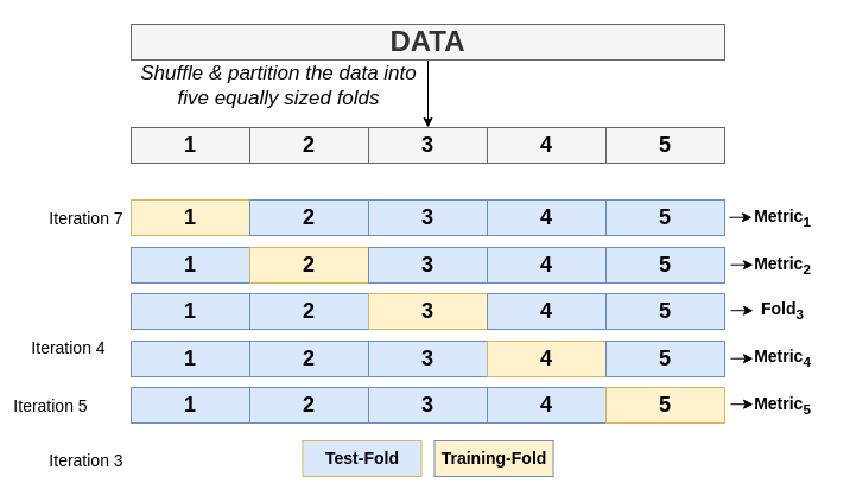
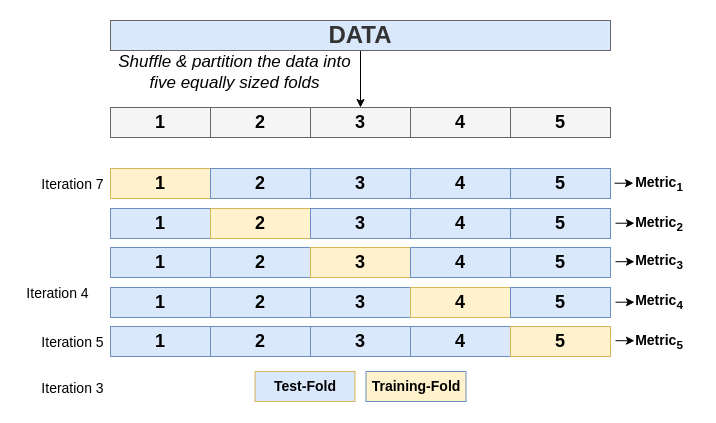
  <mxCell id="0" />
  <mxCell id="1" parent="0" />
  <mxCell id="2" value="" style="rounded=0;whiteSpace=wrap;html=1;fillColor=#f5f5f5;strokeColor=#666666;fontColor=#333333;" vertex="1" parent="1"><mxGeometry x="110" y="107" width="100" height="30" as="geometry" /></mxCell>
  <mxCell id="3" value="" style="edgeStyle=orthogonalEdgeStyle;rounded=0;orthogonalLoop=1;jettySize=auto;html=1;entryX=0.5;entryY=0;entryDx=0;entryDy=0;" edge="1" parent="1" source="4" target="7"><mxGeometry relative="1" as="geometry"><mxPoint x="360" y="98" as="targetPoint" /></mxGeometry></mxCell>
- <mxCell id="4" value="&lt;font&gt;&lt;b style=&quot;font-size: 24px&quot;&gt;DATA&lt;/b&gt;&lt;br&gt;&lt;/font&gt;" style="rounded=0;whiteSpace=wrap;html=1;fillColor=#f5f5f5;strokeColor=#666666;fontColor=#333333;" vertex="1" parent="1"><mxGeometry x="110" y="20" width="500" height="30" as="geometry" /></mxCell>
+ <mxCell id="4" value="&lt;font&gt;&lt;b style=&quot;font-size: 24px&quot;&gt;DATA&lt;/b&gt;&lt;br&gt;&lt;/font&gt;" style="rounded=0;whiteSpace=wrap;html=1;fillColor=#dae8fc;strokeColor=#666666;fontColor=#333333;" vertex="1" parent="1"><mxGeometry x="110" y="20" width="500" height="30" as="geometry" /></mxCell>
  <mxCell id="5" value="&lt;font style=&quot;font-size: 18px&quot;&gt;&lt;b&gt;1&lt;/b&gt;&lt;/font&gt;" style="text;html=1;strokeColor=none;fillColor=none;align=center;verticalAlign=middle;whiteSpace=wrap;rounded=0;" vertex="1" parent="1"><mxGeometry x="140" y="112" width="40" height="20" as="geometry" /></mxCell>
  <mxCell id="6" value="" style="rounded=0;whiteSpace=wrap;html=1;fillColor=#f5f5f5;strokeColor=#666666;fontColor=#333333;" vertex="1" parent="1"><mxGeometry x="210" y="107" width="100" height="30" as="geometry" /></mxCell>
  <mxCell id="7" value="" style="rounded=0;whiteSpace=wrap;html=1;fillColor=#f5f5f5;strokeColor=#666666;fontColor=#333333;" vertex="1" parent="1"><mxGeometry x="310" y="107" width="100" height="30" as="geometry" /></mxCell>
  <mxCell id="8" value="" style="rounded=0;whiteSpace=wrap;html=1;fillColor=#f5f5f5;strokeColor=#666666;fontColor=#333333;" vertex="1" parent="1"><mxGeometry x="410" y="107" width="100" height="30" as="geometry" /></mxCell>
  <mxCell id="9" value="" style="rounded=0;whiteSpace=wrap;html=1;fillColor=#f5f5f5;strokeColor=#666666;fontColor=#333333;" vertex="1" parent="1"><mxGeometry x="510" y="107" width="100" height="30" as="geometry" /></mxCell>
  <mxCell id="10" value="&lt;span style=&quot;font-size: 18px&quot;&gt;&lt;b&gt;2&lt;/b&gt;&lt;/span&gt;" style="text;html=1;strokeColor=none;fillColor=none;align=center;verticalAlign=middle;whiteSpace=wrap;rounded=0;" vertex="1" parent="1"><mxGeometry x="240" y="112" width="40" height="20" as="geometry" /></mxCell>
  <mxCell id="11" value="&lt;span style=&quot;font-size: 18px&quot;&gt;&lt;b&gt;3&lt;/b&gt;&lt;/span&gt;" style="text;html=1;strokeColor=none;fillColor=none;align=center;verticalAlign=middle;whiteSpace=wrap;rounded=0;" vertex="1" parent="1"><mxGeometry x="340" y="112" width="40" height="20" as="geometry" /></mxCell>
  <mxCell id="12" value="&lt;span style=&quot;font-size: 18px&quot;&gt;&lt;b&gt;4&lt;/b&gt;&lt;/span&gt;" style="text;html=1;strokeColor=none;fillColor=none;align=center;verticalAlign=middle;whiteSpace=wrap;rounded=0;" vertex="1" parent="1"><mxGeometry x="440" y="112" width="40" height="20" as="geometry" /></mxCell>
  <mxCell id="13" value="&lt;span style=&quot;font-size: 18px&quot;&gt;&lt;b&gt;5&lt;/b&gt;&lt;/span&gt;" style="text;html=1;strokeColor=none;fillColor=none;align=center;verticalAlign=middle;whiteSpace=wrap;rounded=0;" vertex="1" parent="1"><mxGeometry x="540" y="112" width="40" height="20" as="geometry" /></mxCell>
  <mxCell id="14" value="" style="rounded=0;whiteSpace=wrap;html=1;fillColor=#fff2cc;strokeColor=#d6b656;" vertex="1" parent="1"><mxGeometry x="110" y="168" width="100" height="30" as="geometry" /></mxCell>
  <mxCell id="15" value="&lt;font style=&quot;font-size: 18px&quot;&gt;&lt;b&gt;1&lt;/b&gt;&lt;/font&gt;" style="text;html=1;strokeColor=none;fillColor=none;align=center;verticalAlign=middle;whiteSpace=wrap;rounded=0;" vertex="1" parent="1"><mxGeometry x="140" y="173" width="40" height="20" as="geometry" /></mxCell>
  <mxCell id="16" value="" style="rounded=0;whiteSpace=wrap;html=1;fillColor=#dae8fc;strokeColor=#6c8ebf;" vertex="1" parent="1"><mxGeometry x="210" y="168" width="100" height="30" as="geometry" /></mxCell>
  <mxCell id="17" value="" style="rounded=0;whiteSpace=wrap;html=1;fillColor=#dae8fc;strokeColor=#6c8ebf;" vertex="1" parent="1"><mxGeometry x="310" y="168" width="100" height="30" as="geometry" /></mxCell>
  <mxCell id="18" value="" style="rounded=0;whiteSpace=wrap;html=1;fillColor=#dae8fc;strokeColor=#6c8ebf;" vertex="1" parent="1"><mxGeometry x="410" y="168" width="100" height="30" as="geometry" /></mxCell>
  <mxCell id="19" value="" style="rounded=0;whiteSpace=wrap;html=1;fillColor=#dae8fc;strokeColor=#6c8ebf;" vertex="1" parent="1"><mxGeometry x="510" y="168" width="100" height="30" as="geometry" /></mxCell>
  <mxCell id="20" value="&lt;span style=&quot;font-size: 18px&quot;&gt;&lt;b&gt;2&lt;/b&gt;&lt;/span&gt;" style="text;html=1;strokeColor=none;fillColor=none;align=center;verticalAlign=middle;whiteSpace=wrap;rounded=0;" vertex="1" parent="1"><mxGeometry x="240" y="173" width="40" height="20" as="geometry" /></mxCell>
  <mxCell id="21" value="&lt;span style=&quot;font-size: 18px&quot;&gt;&lt;b&gt;3&lt;/b&gt;&lt;/span&gt;" style="text;html=1;strokeColor=none;fillColor=none;align=center;verticalAlign=middle;whiteSpace=wrap;rounded=0;" vertex="1" parent="1"><mxGeometry x="340" y="173" width="40" height="20" as="geometry" /></mxCell>
  <mxCell id="22" value="&lt;span style=&quot;font-size: 18px&quot;&gt;&lt;b&gt;4&lt;/b&gt;&lt;/span&gt;" style="text;html=1;strokeColor=none;fillColor=none;align=center;verticalAlign=middle;whiteSpace=wrap;rounded=0;" vertex="1" parent="1"><mxGeometry x="440" y="173" width="40" height="20" as="geometry" /></mxCell>
  <mxCell id="23" value="&lt;span style=&quot;font-size: 18px&quot;&gt;&lt;b&gt;5&lt;/b&gt;&lt;/span&gt;" style="text;html=1;strokeColor=none;fillColor=none;align=center;verticalAlign=middle;whiteSpace=wrap;rounded=0;" vertex="1" parent="1"><mxGeometry x="540" y="173" width="40" height="20" as="geometry" /></mxCell>
  <mxCell id="24" value="" style="rounded=0;whiteSpace=wrap;html=1;fillColor=#dae8fc;strokeColor=#6c8ebf;" vertex="1" parent="1"><mxGeometry x="110" y="208" width="100" height="30" as="geometry" /></mxCell>
  <mxCell id="25" value="&lt;font style=&quot;font-size: 18px&quot;&gt;&lt;b&gt;1&lt;/b&gt;&lt;/font&gt;" style="text;html=1;strokeColor=none;fillColor=none;align=center;verticalAlign=middle;whiteSpace=wrap;rounded=0;" vertex="1" parent="1"><mxGeometry x="140" y="213" width="40" height="20" as="geometry" /></mxCell>
  <mxCell id="26" value="" style="rounded=0;whiteSpace=wrap;html=1;fillColor=#fff2cc;strokeColor=#d6b656;" vertex="1" parent="1"><mxGeometry x="210" y="208" width="100" height="30" as="geometry" /></mxCell>
  <mxCell id="27" value="" style="rounded=0;whiteSpace=wrap;html=1;fillColor=#dae8fc;strokeColor=#6c8ebf;" vertex="1" parent="1"><mxGeometry x="310" y="208" width="100" height="30" as="geometry" /></mxCell>
  <mxCell id="28" value="" style="rounded=0;whiteSpace=wrap;html=1;fillColor=#dae8fc;strokeColor=#6c8ebf;" vertex="1" parent="1"><mxGeometry x="410" y="208" width="100" height="30" as="geometry" /></mxCell>
  <mxCell id="29" value="" style="rounded=0;whiteSpace=wrap;html=1;fillColor=#dae8fc;strokeColor=#6c8ebf;" vertex="1" parent="1"><mxGeometry x="510" y="208" width="100" height="30" as="geometry" /></mxCell>
  <mxCell id="30" value="&lt;span style=&quot;font-size: 18px&quot;&gt;&lt;b&gt;2&lt;/b&gt;&lt;/span&gt;" style="text;html=1;strokeColor=none;fillColor=none;align=center;verticalAlign=middle;whiteSpace=wrap;rounded=0;" vertex="1" parent="1"><mxGeometry x="240" y="213" width="40" height="20" as="geometry" /></mxCell>
  <mxCell id="31" value="&lt;span style=&quot;font-size: 18px&quot;&gt;&lt;b&gt;3&lt;/b&gt;&lt;/span&gt;" style="text;html=1;strokeColor=none;fillColor=none;align=center;verticalAlign=middle;whiteSpace=wrap;rounded=0;" vertex="1" parent="1"><mxGeometry x="340" y="213" width="40" height="20" as="geometry" /></mxCell>
  <mxCell id="32" value="&lt;span style=&quot;font-size: 18px&quot;&gt;&lt;b&gt;4&lt;/b&gt;&lt;/span&gt;" style="text;html=1;strokeColor=none;fillColor=none;align=center;verticalAlign=middle;whiteSpace=wrap;rounded=0;" vertex="1" parent="1"><mxGeometry x="440" y="213" width="40" height="20" as="geometry" /></mxCell>
  <mxCell id="33" value="&lt;span style=&quot;font-size: 18px&quot;&gt;&lt;b&gt;5&lt;/b&gt;&lt;/span&gt;" style="text;html=1;strokeColor=none;fillColor=none;align=center;verticalAlign=middle;whiteSpace=wrap;rounded=0;" vertex="1" parent="1"><mxGeometry x="540" y="213" width="40" height="20" as="geometry" /></mxCell>
  <mxCell id="34" value="" style="rounded=0;whiteSpace=wrap;html=1;fillColor=#dae8fc;strokeColor=#6c8ebf;" vertex="1" parent="1"><mxGeometry x="110" y="247" width="100" height="30" as="geometry" /></mxCell>
  <mxCell id="35" value="&lt;font style=&quot;font-size: 18px&quot;&gt;&lt;b&gt;1&lt;/b&gt;&lt;/font&gt;" style="text;html=1;strokeColor=none;fillColor=none;align=center;verticalAlign=middle;whiteSpace=wrap;rounded=0;" vertex="1" parent="1"><mxGeometry x="140" y="252" width="40" height="20" as="geometry" /></mxCell>
  <mxCell id="36" value="" style="rounded=0;whiteSpace=wrap;html=1;fillColor=#dae8fc;strokeColor=#6c8ebf;" vertex="1" parent="1"><mxGeometry x="210" y="247" width="100" height="30" as="geometry" /></mxCell>
  <mxCell id="37" value="" style="rounded=0;whiteSpace=wrap;html=1;fillColor=#fff2cc;strokeColor=#d6b656;" vertex="1" parent="1"><mxGeometry x="310" y="247" width="100" height="30" as="geometry" /></mxCell>
  <mxCell id="38" value="" style="rounded=0;whiteSpace=wrap;html=1;fillColor=#dae8fc;strokeColor=#6c8ebf;" vertex="1" parent="1"><mxGeometry x="410" y="247" width="100" height="30" as="geometry" /></mxCell>
  <mxCell id="39" value="" style="rounded=0;whiteSpace=wrap;html=1;fillColor=#dae8fc;strokeColor=#6c8ebf;" vertex="1" parent="1"><mxGeometry x="510" y="247" width="100" height="30" as="geometry" /></mxCell>
  <mxCell id="40" value="&lt;span style=&quot;font-size: 18px&quot;&gt;&lt;b&gt;2&lt;/b&gt;&lt;/span&gt;" style="text;html=1;strokeColor=none;fillColor=none;align=center;verticalAlign=middle;whiteSpace=wrap;rounded=0;" vertex="1" parent="1"><mxGeometry x="240" y="252" width="40" height="20" as="geometry" /></mxCell>
  <mxCell id="41" value="&lt;span style=&quot;font-size: 18px&quot;&gt;&lt;b&gt;3&lt;/b&gt;&lt;/span&gt;" style="text;html=1;strokeColor=none;fillColor=none;align=center;verticalAlign=middle;whiteSpace=wrap;rounded=0;" vertex="1" parent="1"><mxGeometry x="340" y="252" width="40" height="20" as="geometry" /></mxCell>
  <mxCell id="42" value="&lt;span style=&quot;font-size: 18px&quot;&gt;&lt;b&gt;4&lt;/b&gt;&lt;/span&gt;" style="text;html=1;strokeColor=none;fillColor=none;align=center;verticalAlign=middle;whiteSpace=wrap;rounded=0;" vertex="1" parent="1"><mxGeometry x="440" y="252" width="40" height="20" as="geometry" /></mxCell>
  <mxCell id="43" value="&lt;span style=&quot;font-size: 18px&quot;&gt;&lt;b&gt;5&lt;/b&gt;&lt;/span&gt;" style="text;html=1;strokeColor=none;fillColor=none;align=center;verticalAlign=middle;whiteSpace=wrap;rounded=0;" vertex="1" parent="1"><mxGeometry x="540" y="252" width="40" height="20" as="geometry" /></mxCell>
  <mxCell id="44" value="" style="rounded=0;whiteSpace=wrap;html=1;fillColor=#dae8fc;strokeColor=#6c8ebf;" vertex="1" parent="1"><mxGeometry x="110" y="287" width="100" height="30" as="geometry" /></mxCell>
  <mxCell id="45" value="&lt;font style=&quot;font-size: 18px&quot;&gt;&lt;b&gt;1&lt;/b&gt;&lt;/font&gt;" style="text;html=1;strokeColor=none;fillColor=none;align=center;verticalAlign=middle;whiteSpace=wrap;rounded=0;" vertex="1" parent="1"><mxGeometry x="140" y="292" width="40" height="20" as="geometry" /></mxCell>
  <mxCell id="46" value="" style="rounded=0;whiteSpace=wrap;html=1;fillColor=#dae8fc;strokeColor=#6c8ebf;" vertex="1" parent="1"><mxGeometry x="210" y="287" width="100" height="30" as="geometry" /></mxCell>
  <mxCell id="47" value="" style="rounded=0;whiteSpace=wrap;html=1;fillColor=#dae8fc;strokeColor=#6c8ebf;" vertex="1" parent="1"><mxGeometry x="310" y="287" width="100" height="30" as="geometry" /></mxCell>
  <mxCell id="48" value="" style="rounded=0;whiteSpace=wrap;html=1;fillColor=#fff2cc;strokeColor=#d6b656;" vertex="1" parent="1"><mxGeometry x="410" y="287" width="100" height="30" as="geometry" /></mxCell>
  <mxCell id="49" value="" style="rounded=0;whiteSpace=wrap;html=1;fillColor=#dae8fc;strokeColor=#6c8ebf;" vertex="1" parent="1"><mxGeometry x="510" y="287" width="100" height="30" as="geometry" /></mxCell>
  <mxCell id="50" value="&lt;span style=&quot;font-size: 18px&quot;&gt;&lt;b&gt;2&lt;/b&gt;&lt;/span&gt;" style="text;html=1;strokeColor=none;fillColor=none;align=center;verticalAlign=middle;whiteSpace=wrap;rounded=0;" vertex="1" parent="1"><mxGeometry x="240" y="292" width="40" height="20" as="geometry" /></mxCell>
  <mxCell id="51" value="&lt;span style=&quot;font-size: 18px&quot;&gt;&lt;b&gt;3&lt;/b&gt;&lt;/span&gt;" style="text;html=1;strokeColor=none;fillColor=none;align=center;verticalAlign=middle;whiteSpace=wrap;rounded=0;" vertex="1" parent="1"><mxGeometry x="340" y="292" width="40" height="20" as="geometry" /></mxCell>
  <mxCell id="52" value="&lt;span style=&quot;font-size: 18px&quot;&gt;&lt;b&gt;4&lt;/b&gt;&lt;/span&gt;" style="text;html=1;strokeColor=none;fillColor=none;align=center;verticalAlign=middle;whiteSpace=wrap;rounded=0;" vertex="1" parent="1"><mxGeometry x="440" y="292" width="40" height="20" as="geometry" /></mxCell>
  <mxCell id="53" value="&lt;span style=&quot;font-size: 18px&quot;&gt;&lt;b&gt;5&lt;/b&gt;&lt;/span&gt;" style="text;html=1;strokeColor=none;fillColor=none;align=center;verticalAlign=middle;whiteSpace=wrap;rounded=0;" vertex="1" parent="1"><mxGeometry x="540" y="292" width="40" height="20" as="geometry" /></mxCell>
  <mxCell id="54" value="" style="rounded=0;whiteSpace=wrap;html=1;fillColor=#dae8fc;strokeColor=#6c8ebf;" vertex="1" parent="1"><mxGeometry x="110" y="326" width="100" height="30" as="geometry" /></mxCell>
  <mxCell id="55" value="&lt;font style=&quot;font-size: 18px&quot;&gt;&lt;b&gt;1&lt;/b&gt;&lt;/font&gt;" style="text;html=1;strokeColor=none;fillColor=none;align=center;verticalAlign=middle;whiteSpace=wrap;rounded=0;" vertex="1" parent="1"><mxGeometry x="140" y="331" width="40" height="20" as="geometry" /></mxCell>
  <mxCell id="56" value="" style="rounded=0;whiteSpace=wrap;html=1;fillColor=#dae8fc;strokeColor=#6c8ebf;" vertex="1" parent="1"><mxGeometry x="210" y="326" width="100" height="30" as="geometry" /></mxCell>
  <mxCell id="57" value="" style="rounded=0;whiteSpace=wrap;html=1;fillColor=#dae8fc;strokeColor=#6c8ebf;" vertex="1" parent="1"><mxGeometry x="310" y="326" width="100" height="30" as="geometry" /></mxCell>
  <mxCell id="58" value="" style="rounded=0;whiteSpace=wrap;html=1;fillColor=#dae8fc;strokeColor=#6c8ebf;" vertex="1" parent="1"><mxGeometry x="410" y="326" width="100" height="30" as="geometry" /></mxCell>
  <mxCell id="59" value="" style="rounded=0;whiteSpace=wrap;html=1;fillColor=#fff2cc;strokeColor=#d6b656;" vertex="1" parent="1"><mxGeometry x="510" y="326" width="100" height="30" as="geometry" /></mxCell>
  <mxCell id="60" value="&lt;span style=&quot;font-size: 18px&quot;&gt;&lt;b&gt;2&lt;/b&gt;&lt;/span&gt;" style="text;html=1;strokeColor=none;fillColor=none;align=center;verticalAlign=middle;whiteSpace=wrap;rounded=0;" vertex="1" parent="1"><mxGeometry x="240" y="331" width="40" height="20" as="geometry" /></mxCell>
  <mxCell id="61" value="&lt;span style=&quot;font-size: 18px&quot;&gt;&lt;b&gt;3&lt;/b&gt;&lt;/span&gt;" style="text;html=1;strokeColor=none;fillColor=none;align=center;verticalAlign=middle;whiteSpace=wrap;rounded=0;" vertex="1" parent="1"><mxGeometry x="340" y="331" width="40" height="20" as="geometry" /></mxCell>
  <mxCell id="62" value="&lt;span style=&quot;font-size: 18px&quot;&gt;&lt;b&gt;4&lt;/b&gt;&lt;/span&gt;" style="text;html=1;strokeColor=none;fillColor=none;align=center;verticalAlign=middle;whiteSpace=wrap;rounded=0;" vertex="1" parent="1"><mxGeometry x="440" y="331" width="40" height="20" as="geometry" /></mxCell>
  <mxCell id="63" value="&lt;span style=&quot;font-size: 18px&quot;&gt;&lt;b&gt;5&lt;/b&gt;&lt;/span&gt;" style="text;html=1;strokeColor=none;fillColor=none;align=center;verticalAlign=middle;whiteSpace=wrap;rounded=0;" vertex="1" parent="1"><mxGeometry x="540" y="331" width="40" height="20" as="geometry" /></mxCell>
  <mxCell id="64" value="&lt;font style=&quot;font-size: 14px&quot;&gt;Iteration&amp;nbsp;7&lt;/font&gt;" style="text;html=1;strokeColor=none;fillColor=none;align=center;verticalAlign=middle;whiteSpace=wrap;rounded=0;" vertex="1" parent="1"><mxGeometry x="35" y="173" width="75" height="21" as="geometry" /></mxCell>
  <mxCell id="65" value="&lt;font style=&quot;font-size: 14px&quot;&gt;&lt;b&gt;Test-Fold&lt;/b&gt;&lt;/font&gt;" style="rounded=0;whiteSpace=wrap;html=1;fillColor=#dae8fc;strokeColor=#d6b656;" vertex="1" parent="1"><mxGeometry x="254.5" y="371" width="100" height="30" as="geometry" /></mxCell>
  <mxCell id="66" value="&lt;font style=&quot;font-size: 14px&quot;&gt;&lt;b&gt;Training-Fold&lt;/b&gt;&lt;/font&gt;" style="rounded=0;whiteSpace=wrap;html=1;fillColor=#fff2cc;strokeColor=#6c8ebf;" vertex="1" parent="1"><mxGeometry x="365.5" y="371" width="100" height="30" as="geometry" /></mxCell>
  <mxCell id="67" value="" style="endArrow=classic;html=1;" edge="1" parent="1"><mxGeometry width="50" height="50" relative="1" as="geometry"><mxPoint x="614" y="182.71" as="sourcePoint" /><mxPoint x="633" y="182.71" as="targetPoint" /></mxGeometry></mxCell>
  <mxCell id="68" value="" style="endArrow=classic;html=1;" edge="1" parent="1"><mxGeometry width="50" height="50" relative="1" as="geometry"><mxPoint x="615" y="222.71" as="sourcePoint" /><mxPoint x="634" y="222.71" as="targetPoint" /></mxGeometry></mxCell>
  <mxCell id="69" value="" style="endArrow=classic;html=1;" edge="1" parent="1"><mxGeometry width="50" height="50" relative="1" as="geometry"><mxPoint x="615" y="261.21" as="sourcePoint" /><mxPoint x="634" y="261.21" as="targetPoint" /></mxGeometry></mxCell>
  <mxCell id="70" value="" style="endArrow=classic;html=1;" edge="1" parent="1"><mxGeometry width="50" height="50" relative="1" as="geometry"><mxPoint x="615" y="301.71" as="sourcePoint" /><mxPoint x="634" y="301.71" as="targetPoint" /></mxGeometry></mxCell>
  <mxCell id="71" value="" style="endArrow=classic;html=1;" edge="1" parent="1"><mxGeometry width="50" height="50" relative="1" as="geometry"><mxPoint x="615" y="340.21" as="sourcePoint" /><mxPoint x="634" y="340.21" as="targetPoint" /></mxGeometry></mxCell>
  <mxCell id="72" value="&lt;font style=&quot;font-size: 14px&quot;&gt;&lt;b&gt;Metric&lt;sub&gt;1&lt;/sub&gt;&lt;/b&gt;&lt;/font&gt;" style="text;html=1;strokeColor=none;fillColor=none;align=center;verticalAlign=middle;whiteSpace=wrap;rounded=0;" vertex="1" parent="1"><mxGeometry x="624" y="172.5" width="70" height="20.5" as="geometry" /></mxCell>
  <mxCell id="73" value="&lt;font style=&quot;font-size: 14px&quot;&gt;&lt;b&gt;Metric&lt;sub&gt;2&lt;/sub&gt;&lt;/b&gt;&lt;/font&gt;" style="text;html=1;strokeColor=none;fillColor=none;align=center;verticalAlign=middle;whiteSpace=wrap;rounded=0;" vertex="1" parent="1"><mxGeometry x="624" y="212.5" width="70" height="20.5" as="geometry" /></mxCell>
- <mxCell id="74" value="&lt;font style=&quot;font-size: 14px&quot;&gt;&lt;b&gt;Fold&lt;sub&gt;3&lt;/sub&gt;&lt;/b&gt;&lt;/font&gt;" style="text;html=1;strokeColor=none;fillColor=none;align=center;verticalAlign=middle;whiteSpace=wrap;rounded=0;" vertex="1" parent="1"><mxGeometry x="624" y="251" width="70" height="20.5" as="geometry" /></mxCell>
+ <mxCell id="74" value="&lt;font style=&quot;font-size: 14px&quot;&gt;&lt;b&gt;Metric&lt;sub&gt;3&lt;/sub&gt;&lt;/b&gt;&lt;/font&gt;" style="text;html=1;strokeColor=none;fillColor=none;align=center;verticalAlign=middle;whiteSpace=wrap;rounded=0;" vertex="1" parent="1"><mxGeometry x="624" y="251" width="70" height="20.5" as="geometry" /></mxCell>
  <mxCell id="75" value="&lt;font style=&quot;font-size: 14px&quot;&gt;&lt;b&gt;Metric&lt;sub&gt;4&lt;/sub&gt;&lt;/b&gt;&lt;/font&gt;" style="text;html=1;strokeColor=none;fillColor=none;align=center;verticalAlign=middle;whiteSpace=wrap;rounded=0;" vertex="1" parent="1"><mxGeometry x="624" y="291" width="70" height="20.5" as="geometry" /></mxCell>
  <mxCell id="76" value="&lt;font style=&quot;font-size: 14px&quot;&gt;&lt;b&gt;Metric&lt;sub&gt;5&lt;/sub&gt;&lt;/b&gt;&lt;/font&gt;" style="text;html=1;strokeColor=none;fillColor=none;align=center;verticalAlign=middle;whiteSpace=wrap;rounded=0;" vertex="1" parent="1"><mxGeometry x="624" y="331" width="70" height="20.5" as="geometry" /></mxCell>
  <mxCell id="77" value="&lt;font size=&quot;1&quot;&gt;&lt;i style=&quot;font-size: 17px&quot;&gt;Shuffle &amp;amp; partition the data into five equally sized folds&lt;/i&gt;&lt;/font&gt;" style="text;html=1;strokeColor=none;fillColor=none;align=center;verticalAlign=middle;whiteSpace=wrap;rounded=0;" vertex="1" parent="1"><mxGeometry x="103" y="50" width="262.5" height="44" as="geometry" /></mxCell>
  <mxCell id="78" value="&lt;font style=&quot;font-size: 14px&quot;&gt;Iteration 3&lt;/font&gt;" style="text;html=1;strokeColor=none;fillColor=none;align=center;verticalAlign=middle;whiteSpace=wrap;rounded=0;" vertex="1" parent="1"><mxGeometry x="35" y="377" width="75" height="21" as="geometry" /></mxCell>
  <mxCell id="79" value="&lt;font style=&quot;font-size: 14px&quot;&gt;Iteration 4&lt;/font&gt;" style="text;html=1;strokeColor=none;fillColor=none;align=center;verticalAlign=middle;whiteSpace=wrap;rounded=0;" vertex="1" parent="1"><mxGeometry x="20" y="282" width="75" height="21" as="geometry" /></mxCell>
- <mxCell id="80" value="&lt;font style=&quot;font-size: 14px&quot;&gt;Iteration 5&lt;/font&gt;" style="text;html=1;strokeColor=none;fillColor=none;align=center;verticalAlign=middle;whiteSpace=wrap;rounded=0;" vertex="1" parent="1"><mxGeometry x="5" y="331" width="75" height="21" as="geometry" /></mxCell>
+ <mxCell id="80" value="&lt;font style=&quot;font-size: 14px&quot;&gt;Iteration 5&lt;/font&gt;" style="text;html=1;strokeColor=none;fillColor=none;align=center;verticalAlign=middle;whiteSpace=wrap;rounded=0;" vertex="1" parent="1"><mxGeometry x="35" y="331" width="75" height="21" as="geometry" /></mxCell>
